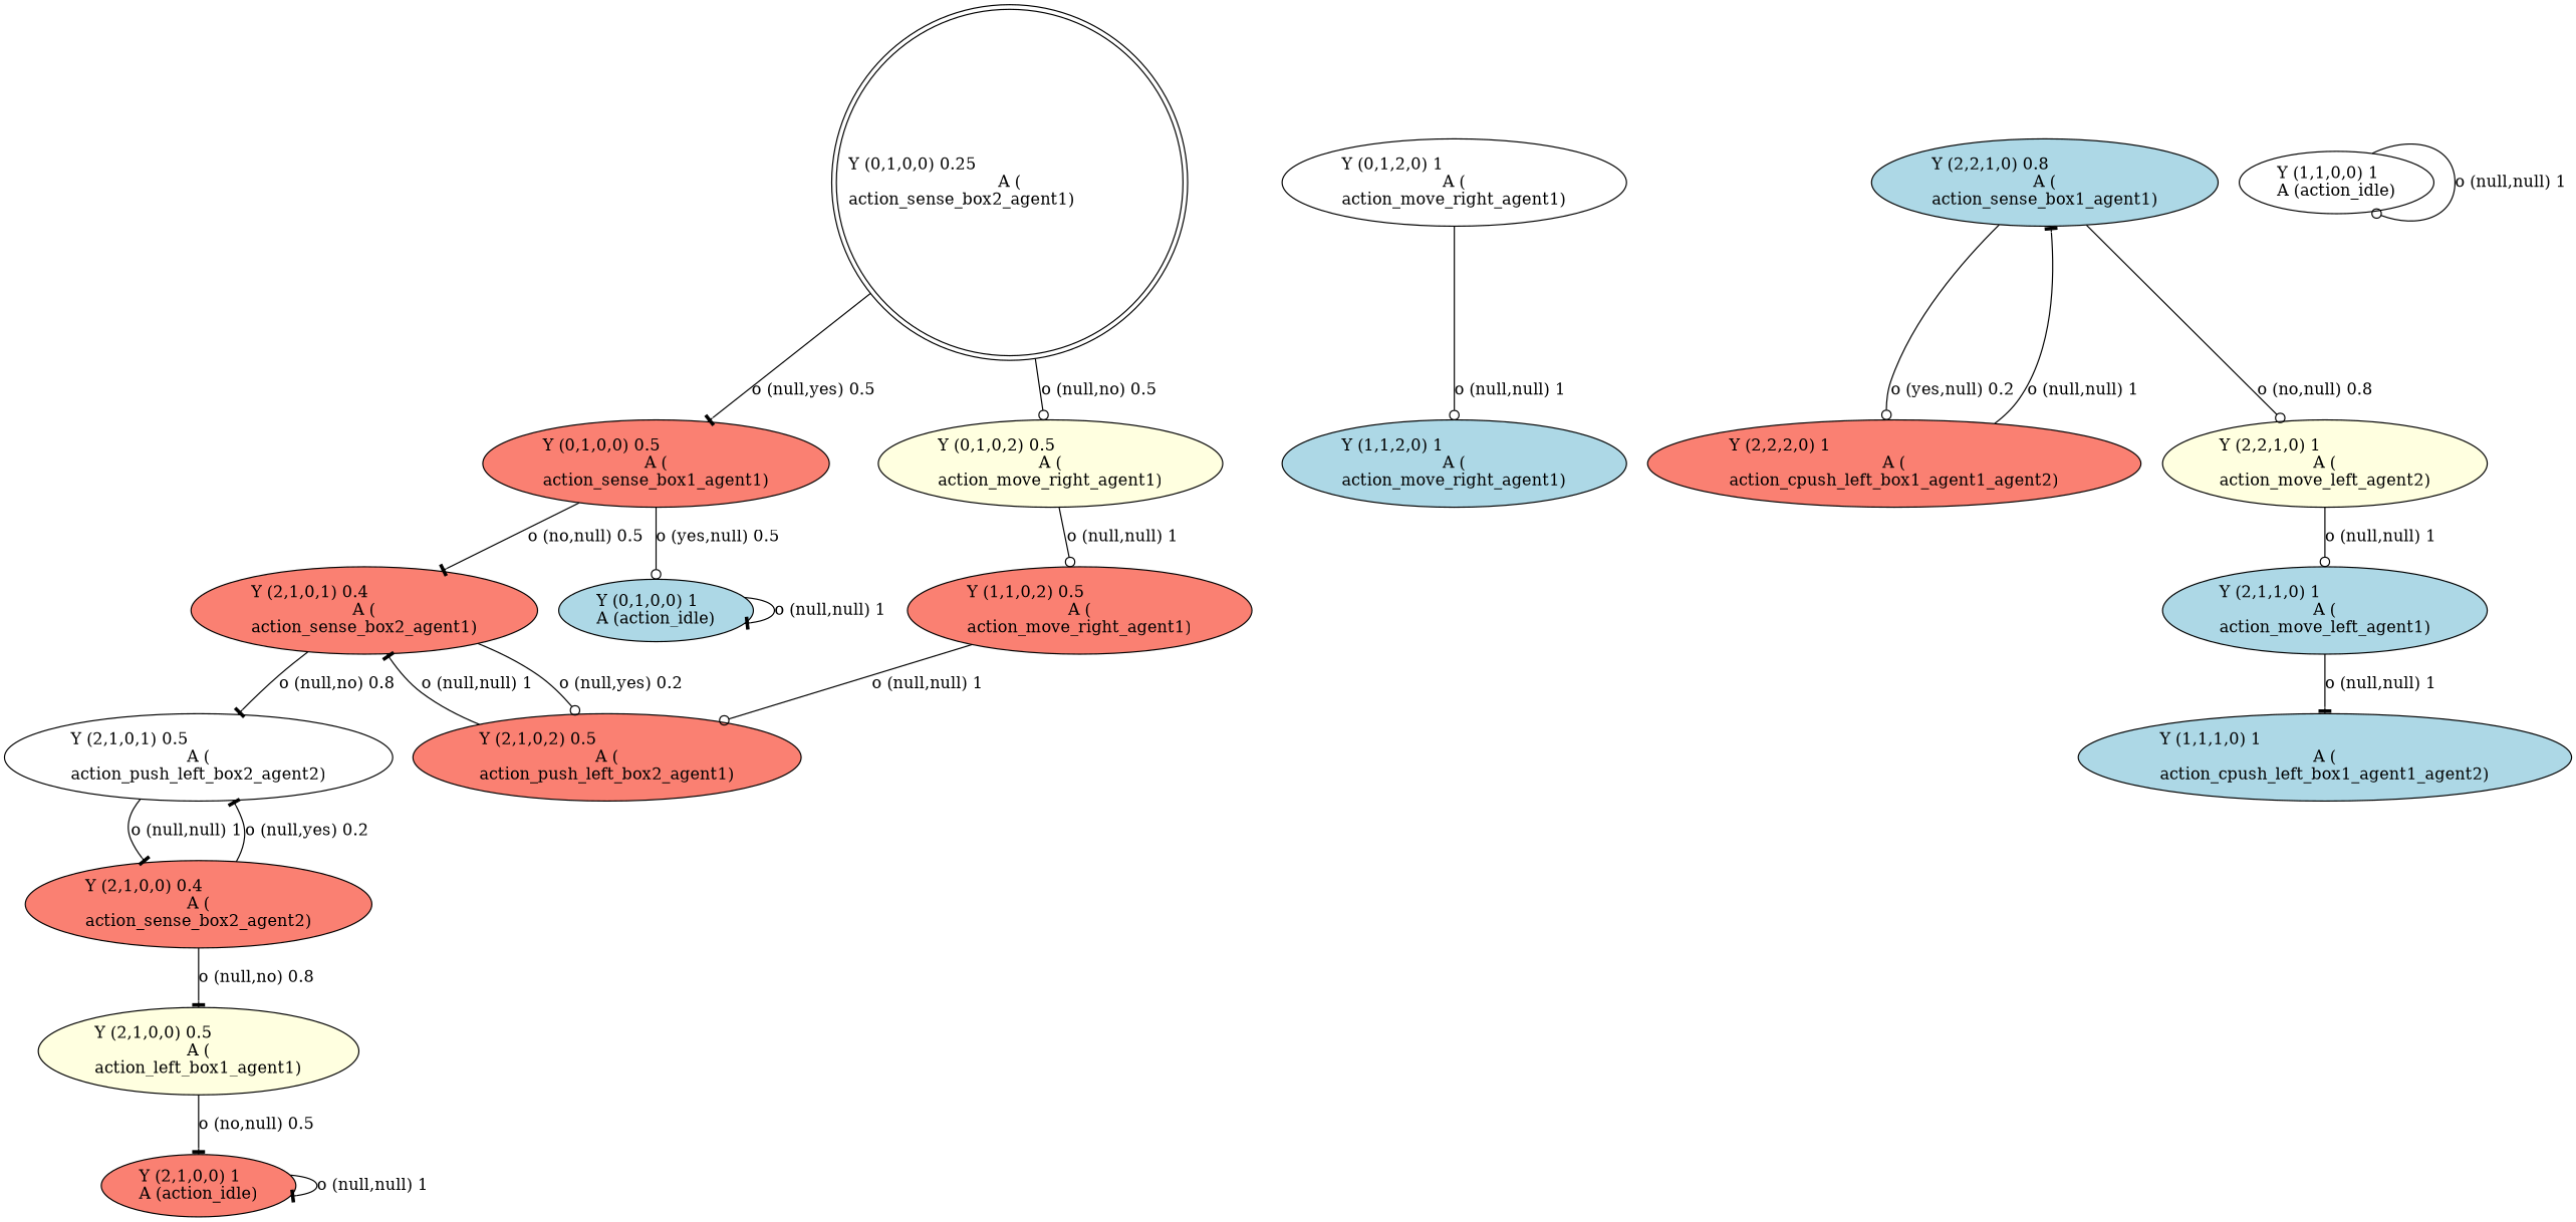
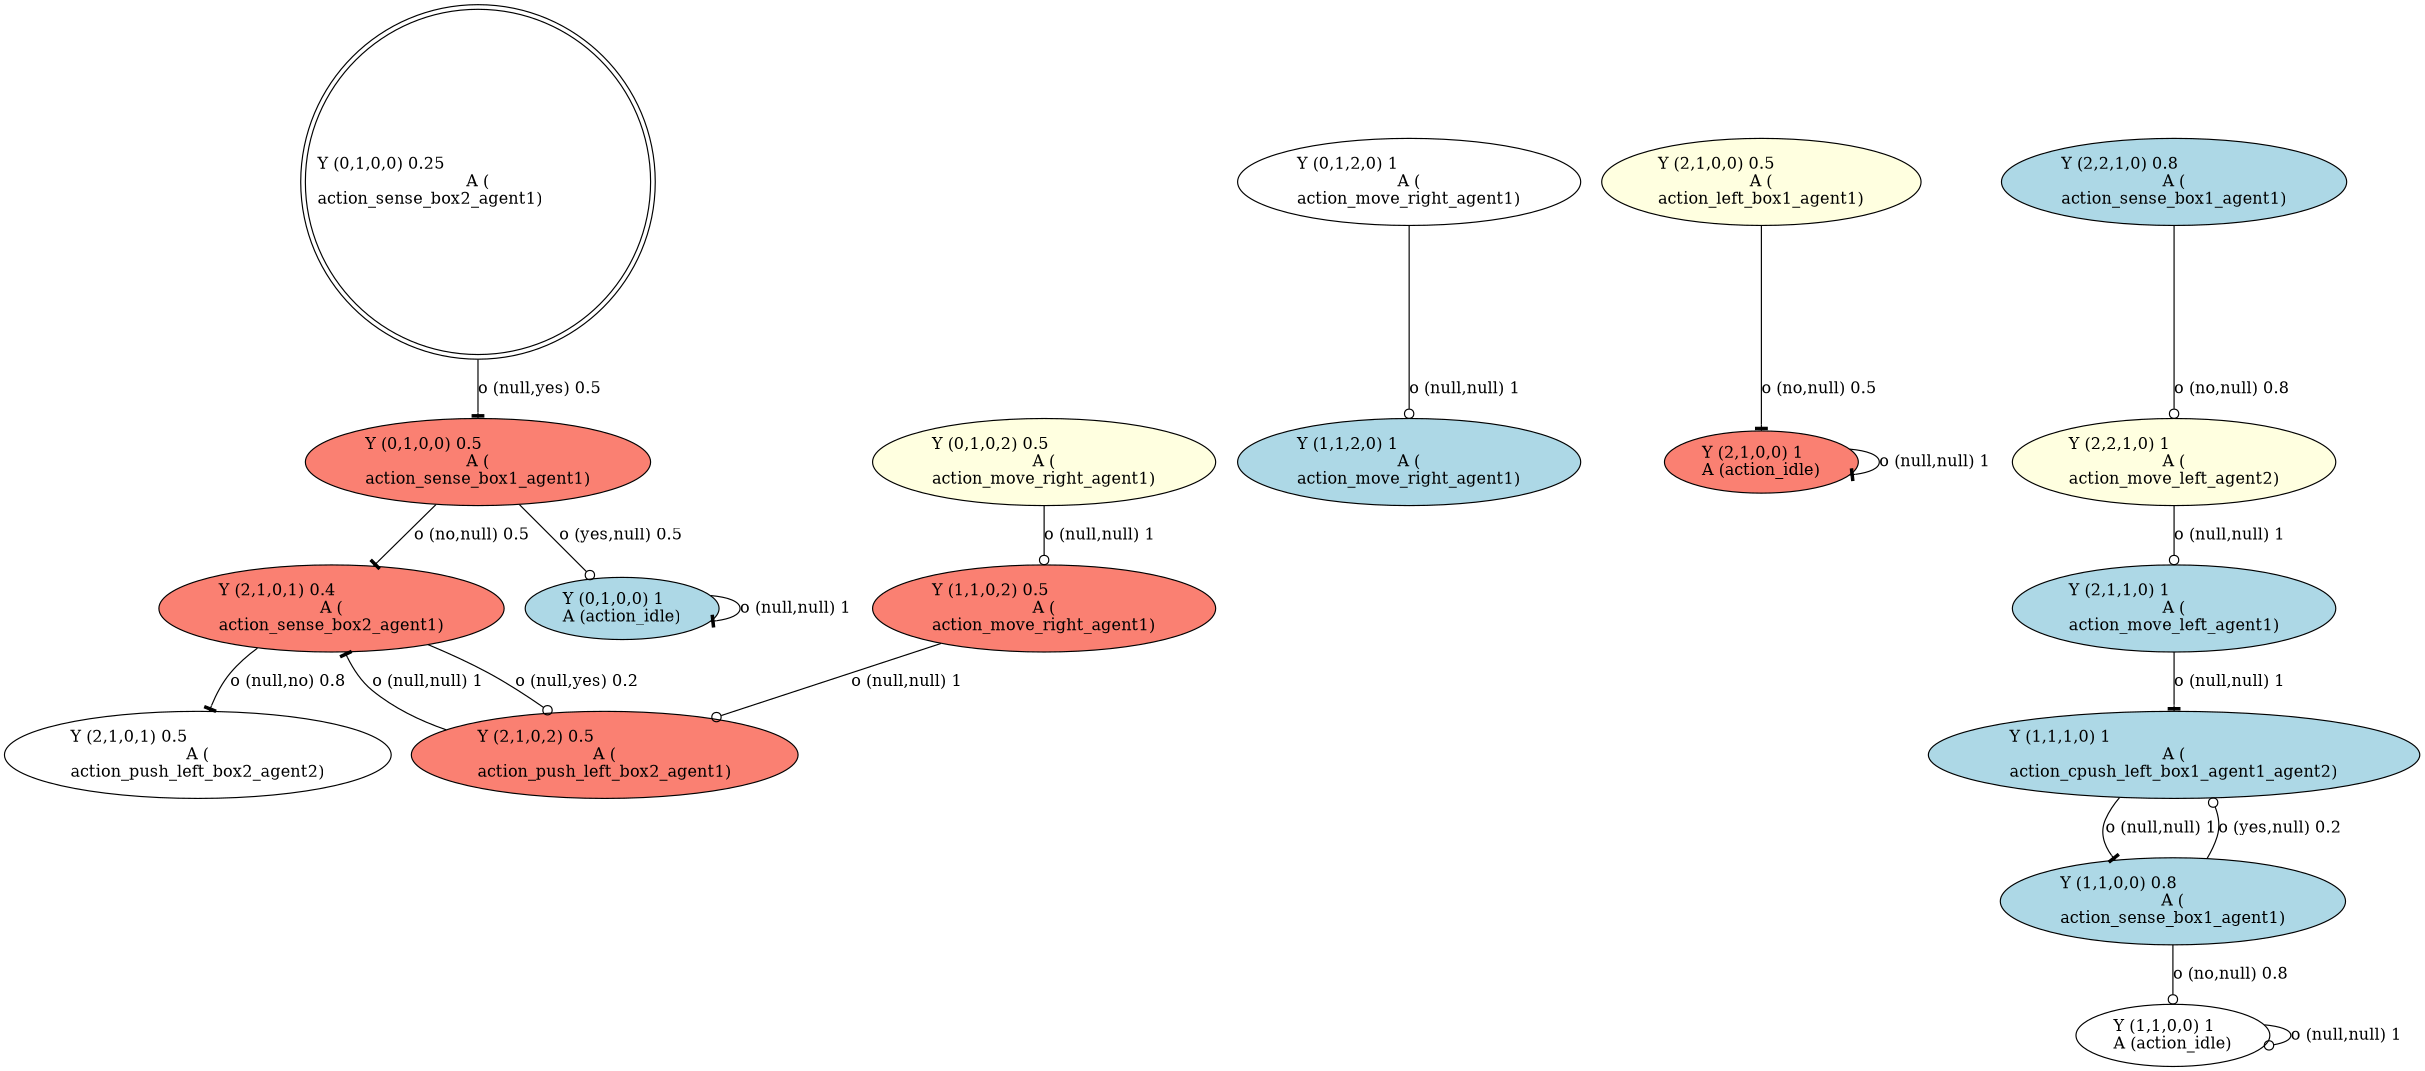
  digraph {
    node [fillcolor=salmon style=filled]
    edge [arrowhead=tee]
    n1 [fillcolor=white label="Y (0,1,0,0) 0.25\lA (\naction_sense_box2_agent1)\l" labeljust=l shape=doublecircle]
    n2 [label="Y (0,1,0,0) 0.5\lA (\naction_sense_box1_agent1)\l"]
    n3 [fillcolor=lightyellow label="Y (0,1,0,2) 0.5\lA (\naction_move_right_agent1)\l"]
    n4 [fillcolor=lightblue label="Y (0,1,0,0) 1\lA (action_idle)\l"]
    n5 [label="Y (2,1,0,1) 0.4\lA (\naction_sense_box2_agent1)\l"]
    n6 [label="Y (1,1,0,2) 0.5\lA (\naction_move_right_agent1)\l"]
    n7 [fillcolor=white label="Y (0,1,2,0) 1\lA (\naction_move_right_agent1)\l"]
    n8 [fillcolor=lightblue label="Y (1,1,2,0) 1\lA (\naction_move_right_agent1)\l"]
    n9 [label="Y (2,1,0,0) 1\lA (action_idle)\l"]
    n10 [label="Y (2,1,0,2) 0.5\lA (\naction_push_left_box2_agent1)\l"]
    n11 [fillcolor=white label="Y (2,1,0,1) 0.5\lA (\naction_push_left_box2_agent2)\l"]
-   n12 [label="Y (2,1,0,0) 0.4\lA (\naction_sense_box2_agent2)\l"]
    n13 [fillcolor=lightyellow label="Y (2,1,0,0) 0.5\lA (\naction_left_box1_agent1)\l"]
    n14 [fillcolor=lightblue label="Y (2,1,1,0) 1\lA (\naction_move_left_agent1)\l"]
    n15 [fillcolor=lightblue label="Y (1,1,1,0) 1\lA (\naction_cpush_left_box1_agent1_agent2)\l"]
+   n16 [fillcolor=lightblue label="Y (1,1,0,0) 0.8\lA (\naction_sense_box1_agent1)\l"]
    n17 [fillcolor=white label="Y (1,1,0,0) 1\lA (action_idle)\l"]
-   n18 [label="Y (2,2,2,0) 1\lA (\naction_cpush_left_box1_agent1_agent2)\l"]
    n19 [fillcolor=lightblue label="Y (2,2,1,0) 0.8\lA (\naction_sense_box1_agent1)\l"]
    n20 [fillcolor=lightyellow label="Y (2,2,1,0) 1\lA (\naction_move_left_agent2)\l"]
    n1 -> n2 [label="o (null,yes) 0.5\l"]
-   n1 -> n3 [arrowhead=odot label="o (null,no) 0.5\l"]
    n2 -> n4 [arrowhead=odot label="o (yes,null) 0.5\l"]
    n2 -> n5 [label="o (no,null) 0.5\l"]
    n3 -> n6 [arrowhead=odot label="o (null,null) 1\l"]
    n4 -> n4 [label="o (null,null) 1\l"]
    n5 -> n10 [arrowhead=odot label="o (null,yes) 0.2\l"]
    n5 -> n11 [label="o (null,no) 0.8\l"]
    n6 -> n10 [arrowhead=odot label="o (null,null) 1\l"]
    n7 -> n8 [arrowhead=odot label="o (null,null) 1\l"]
    n9 -> n9 [label="o (null,null) 1\l"]
    n10 -> n5 [label="o (null,null) 1\l"]
-   n11 -> n12 [label="o (null,null) 1\l"]
-   n12 -> n11 [label="o (null,yes) 0.2\l"]
-   n12 -> n13 [label="o (null,no) 0.8\l"]
    n13 -> n9 [label="o (no,null) 0.5\l"]
    n14 -> n15 [label="o (null,null) 1\l"]
+   n15 -> n16 [label="o (null,null) 1\l"]
+   n16 -> n15 [arrowhead=odot label="o (yes,null) 0.2\l"]
+   n16 -> n17 [arrowhead=odot label="o (no,null) 0.8\l"]
    n17 -> n17 [arrowhead=odot label="o (null,null) 1\l"]
-   n18 -> n19 [label="o (null,null) 1\l"]
-   n19 -> n18 [arrowhead=odot label="o (yes,null) 0.2\l"]
    n19 -> n20 [arrowhead=odot label="o (no,null) 0.8\l"]
    n20 -> n14 [arrowhead=odot label="o (null,null) 1\l"]
  }
